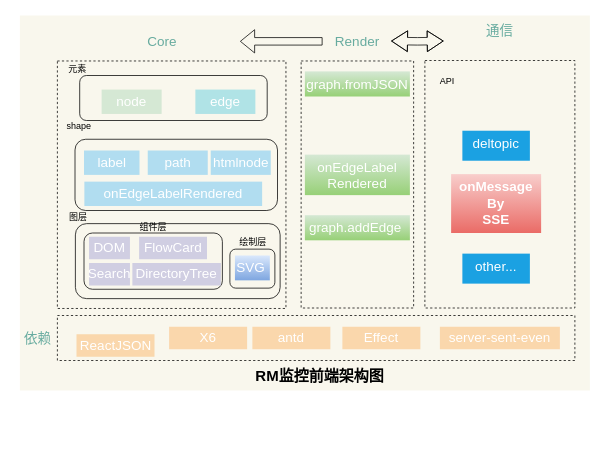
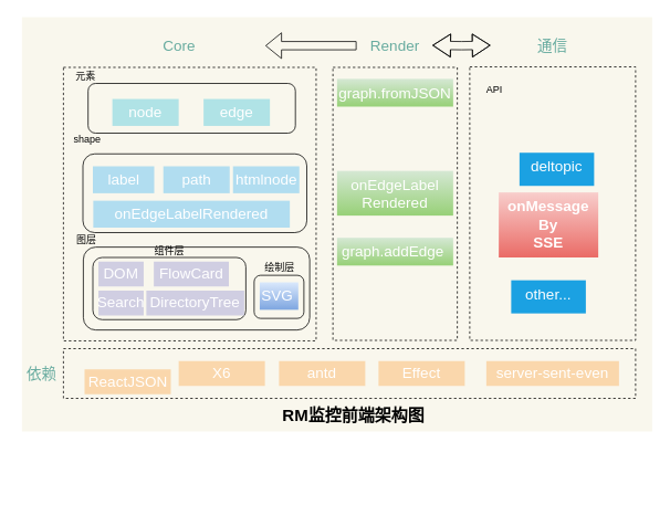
  <mxCell id="0" />
  <mxCell id="1" parent="0" />
  <mxCell id="2" style="edgeStyle=orthogonalEdgeStyle;rounded=0;orthogonalLoop=1;jettySize=auto;html=1;fontSize=20;fontColor=#67AB9F;strokeColor=#FFFFFF;" edge="1" parent="1" source="3"><mxGeometry relative="1" as="geometry"><mxPoint x="406" y="586.667" as="targetPoint" /></mxGeometry></mxCell>
  <mxCell id="3" value="" style="rounded=0;whiteSpace=wrap;html=1;labelBackgroundColor=none;fontSize=18;fillColor=#f9f7ed;strokeColor=none;" vertex="1" parent="1"><mxGeometry x="26" y="20" width="760" height="500" as="geometry" /></mxCell>
  <mxCell id="4" value="" style="rounded=1;whiteSpace=wrap;html=1;fontSize=18;fillColor=none;" vertex="1" parent="1"><mxGeometry x="306" y="331.5" width="60" height="52" as="geometry" /></mxCell>
  <mxCell id="5" value="" style="rounded=0;whiteSpace=wrap;html=1;fillColor=none;dashed=1;" vertex="1" parent="1"><mxGeometry x="76" y="80.63" width="304.75" height="330" as="geometry" /></mxCell>
  <mxCell id="6" value="元素" style="text;html=1;strokeColor=none;fillColor=none;align=center;verticalAlign=middle;whiteSpace=wrap;rounded=0;dashed=1;" vertex="1" parent="1"><mxGeometry x="73" y="77" width="60" height="30" as="geometry" /></mxCell>
  <mxCell id="7" value="shape" style="text;html=1;strokeColor=none;fillColor=none;align=center;verticalAlign=middle;whiteSpace=wrap;rounded=0;dashed=1;" vertex="1" parent="1"><mxGeometry x="75" y="153" width="60" height="30" as="geometry" /></mxCell>
  <mxCell id="8" value="图层" style="text;html=1;strokeColor=none;fillColor=none;align=center;verticalAlign=middle;whiteSpace=wrap;rounded=0;dashed=1;" vertex="1" parent="1"><mxGeometry x="74" y="274" width="60" height="30" as="geometry" /></mxCell>
  <mxCell id="9" style="edgeStyle=orthogonalEdgeStyle;rounded=0;orthogonalLoop=1;jettySize=auto;html=1;exitX=0.5;exitY=1;exitDx=0;exitDy=0;" edge="1" parent="1"><mxGeometry relative="1" as="geometry"><mxPoint x="198" y="160" as="sourcePoint" /><mxPoint x="198" y="160" as="targetPoint" /></mxGeometry></mxCell>
  <mxCell id="10" value="&lt;font color=&quot;#67ab9f&quot; style=&quot;font-size: 18px;&quot;&gt;Core&lt;/font&gt;" style="text;html=1;strokeColor=none;fillColor=none;align=center;verticalAlign=middle;whiteSpace=wrap;rounded=0;dashed=1;" vertex="1" parent="1"><mxGeometry x="185.5" y="40" width="60" height="30" as="geometry" /></mxCell>
  <mxCell id="11" value="&lt;font color=&quot;#67ab9f&quot; style=&quot;font-size: 18px;&quot;&gt;依赖&lt;/font&gt;" style="text;html=1;strokeColor=none;fillColor=none;align=center;verticalAlign=middle;whiteSpace=wrap;rounded=0;dashed=1;" vertex="1" parent="1"><mxGeometry x="20" y="436" width="60" height="30" as="geometry" /></mxCell>
  <mxCell id="12" value="" style="rounded=0;whiteSpace=wrap;html=1;fillColor=none;dashed=1;" vertex="1" parent="1"><mxGeometry x="566" y="80" width="200" height="330" as="geometry" /></mxCell>
  <mxCell id="13" value="" style="rounded=0;whiteSpace=wrap;html=1;fillColor=none;dashed=1;" vertex="1" parent="1"><mxGeometry x="76" y="420" width="690" height="60" as="geometry" /></mxCell>
- <mxCell id="14" value="&lt;font style=&quot;font-size: 18px;&quot; color=&quot;#ffffff&quot;&gt;node&lt;/font&gt;" style="rounded=0;whiteSpace=wrap;html=1;fillColor=#d5e8d4;strokeColor=none;" vertex="1" parent="1"><mxGeometry x="135" y="118.75" width="80" height="32.5" as="geometry" /></mxCell>
- <mxCell id="15" value="&lt;font style=&quot;font-size: 18px;&quot; color=&quot;#ffffff&quot;&gt;edge&lt;/font&gt;" style="rounded=0;whiteSpace=wrap;html=1;fillColor=#b0e3e6;strokeColor=none;" vertex="1" parent="1"><mxGeometry x="260" y="118.75" width="80" height="32.5" as="geometry" /></mxCell>
+ <mxCell id="14" value="&lt;font style=&quot;font-size: 18px;&quot; color=&quot;#ffffff&quot;&gt;node&lt;/font&gt;" style="rounded=0;whiteSpace=wrap;html=1;fillColor=#b0e3e6;strokeColor=none;" vertex="1" parent="1"><mxGeometry x="135" y="118.75" width="80" height="32.5" as="geometry" /></mxCell>
+ <mxCell id="15" value="&lt;font style=&quot;font-size: 18px;&quot; color=&quot;#ffffff&quot;&gt;edge&lt;/font&gt;" style="rounded=0;whiteSpace=wrap;html=1;fillColor=#b0e3e6;strokeColor=none;" vertex="1" parent="1"><mxGeometry x="245" y="118.75" width="80" height="32.5" as="geometry" /></mxCell>
  <mxCell id="16" value="" style="rounded=1;whiteSpace=wrap;html=1;fillColor=none;" vertex="1" parent="1"><mxGeometry x="99.5" y="185" width="270" height="95" as="geometry" /></mxCell>
  <mxCell id="17" value="&lt;font style=&quot;font-size: 18px;&quot; color=&quot;#ffffff&quot;&gt;label&lt;/font&gt;" style="rounded=0;whiteSpace=wrap;html=1;fillColor=#b1ddf0;strokeColor=none;" vertex="1" parent="1"><mxGeometry x="111.5" y="200" width="74" height="32.5" as="geometry" /></mxCell>
  <mxCell id="18" value="&lt;font style=&quot;font-size: 18px;&quot; color=&quot;#ffffff&quot;&gt;path&lt;/font&gt;" style="rounded=0;whiteSpace=wrap;html=1;fillColor=#b1ddf0;strokeColor=none;" vertex="1" parent="1"><mxGeometry x="196.5" y="200" width="80" height="32.5" as="geometry" /></mxCell>
  <mxCell id="19" value="&lt;font style=&quot;font-size: 18px;&quot; color=&quot;#ffffff&quot;&gt;htmlnode&lt;/font&gt;" style="rounded=0;whiteSpace=wrap;html=1;fillColor=#b1ddf0;strokeColor=none;" vertex="1" parent="1"><mxGeometry x="280.5" y="200" width="80" height="32.5" as="geometry" /></mxCell>
  <mxCell id="20" value="&lt;div class=&quot;lake-content&quot;&gt;&lt;span class=&quot;ne-text&quot;&gt;&lt;font color=&quot;#ffffff&quot; style=&quot;font-size: 18px;&quot;&gt;onEdgeLabelRendered&lt;/font&gt;&lt;/span&gt;&lt;/div&gt;" style="rounded=0;whiteSpace=wrap;html=1;fillColor=#b1ddf0;strokeColor=none;" vertex="1" parent="1"><mxGeometry x="112" y="241.5" width="237" height="32.5" as="geometry" /></mxCell>
  <mxCell id="21" value="" style="rounded=1;whiteSpace=wrap;html=1;fontSize=18;fillColor=none;" vertex="1" parent="1"><mxGeometry x="100" y="297.5" width="273" height="100" as="geometry" /></mxCell>
  <mxCell id="22" value="&lt;div class=&quot;lake-content&quot;&gt;&lt;span class=&quot;ne-text&quot;&gt;&lt;font color=&quot;#ffffff&quot;&gt;SVG&lt;/font&gt;&lt;/span&gt;&lt;/div&gt;" style="text;whiteSpace=wrap;html=1;fontSize=18;fillColor=#dae8fc;strokeColor=none;gradientColor=#7ea6e0;" vertex="1" parent="1"><mxGeometry x="312.75" y="340" width="46.5" height="33.13" as="geometry" /></mxCell>
  <mxCell id="23" value="" style="rounded=1;whiteSpace=wrap;html=1;fontSize=18;fillColor=none;" vertex="1" parent="1"><mxGeometry x="111.5" y="310" width="184.5" height="75" as="geometry" /></mxCell>
  <mxCell id="24" value="组件层" style="text;html=1;strokeColor=none;fillColor=none;align=center;verticalAlign=middle;whiteSpace=wrap;rounded=0;dashed=1;" vertex="1" parent="1"><mxGeometry x="173.75" y="288" width="60" height="30" as="geometry" /></mxCell>
  <mxCell id="25" value="&lt;font style=&quot;font-size: 18px;&quot; color=&quot;#ffffff&quot;&gt;DOM&lt;/font&gt;" style="rounded=0;whiteSpace=wrap;html=1;fillColor=#d0cee2;strokeColor=none;" vertex="1" parent="1"><mxGeometry x="118.25" y="315" width="54.5" height="30" as="geometry" /></mxCell>
  <mxCell id="26" value="&lt;div style=&quot;&quot;&gt;&lt;span style=&quot;font-size: 18px; color: rgb(255, 255, 255); background-color: initial;&quot;&gt;FlowCard&lt;/span&gt;&lt;/div&gt;" style="rounded=0;whiteSpace=wrap;html=1;fillColor=#d0cee2;strokeColor=none;align=center;" vertex="1" parent="1"><mxGeometry x="185" y="315" width="90.5" height="30" as="geometry" /></mxCell>
  <mxCell id="27" value="绘制层" style="text;html=1;strokeColor=none;fillColor=none;align=center;verticalAlign=middle;whiteSpace=wrap;rounded=0;dashed=1;" vertex="1" parent="1"><mxGeometry x="307.25" y="308" width="60" height="30" as="geometry" /></mxCell>
  <mxCell id="28" value="&lt;font color=&quot;#ffffff&quot;&gt;&lt;span style=&quot;font-size: 18px;&quot;&gt;Effect&lt;/span&gt;&lt;/font&gt;" style="rounded=0;whiteSpace=wrap;html=1;fillColor=#fad7ac;strokeColor=none;" vertex="1" parent="1"><mxGeometry x="456" y="435" width="104" height="30" as="geometry" /></mxCell>
- <mxCell id="29" value="&lt;font color=&quot;#ffffff&quot;&gt;&lt;span style=&quot;font-size: 18px;&quot;&gt;X6&lt;/span&gt;&lt;/font&gt;" style="rounded=0;whiteSpace=wrap;html=1;fillColor=#fad7ac;strokeColor=none;" vertex="1" parent="1"><mxGeometry x="225" y="435" width="104" height="30" as="geometry" /></mxCell>
+ <mxCell id="29" value="&lt;font color=&quot;#ffffff&quot;&gt;&lt;span style=&quot;font-size: 18px;&quot;&gt;X6&lt;/span&gt;&lt;/font&gt;" style="rounded=0;whiteSpace=wrap;html=1;fillColor=#fad7ac;strokeColor=none;" vertex="1" parent="1"><mxGeometry x="215" y="435" width="104" height="30" as="geometry" /></mxCell>
  <mxCell id="30" value="&lt;font color=&quot;#ffffff&quot;&gt;&lt;span style=&quot;font-size: 18px;&quot;&gt;antd&lt;/span&gt;&lt;/font&gt;" style="rounded=0;whiteSpace=wrap;html=1;fillColor=#fad7ac;strokeColor=none;" vertex="1" parent="1"><mxGeometry x="336" y="435" width="104" height="30" as="geometry" /></mxCell>
  <mxCell id="31" value="&lt;font color=&quot;#ffffff&quot;&gt;&lt;span style=&quot;font-size: 18px;&quot;&gt;ReactJSON&lt;/span&gt;&lt;/font&gt;" style="rounded=0;whiteSpace=wrap;html=1;fillColor=#fad7ac;strokeColor=none;" vertex="1" parent="1"><mxGeometry x="101.5" y="445" width="104" height="30" as="geometry" /></mxCell>
  <mxCell id="32" value="" style="rounded=1;whiteSpace=wrap;html=1;labelBackgroundColor=#FFFFFF;fontSize=18;fillColor=none;" vertex="1" parent="1"><mxGeometry x="105.75" y="100" width="250" height="60" as="geometry" /></mxCell>
  <mxCell id="33" value="&lt;span style=&quot;background-color: initial;&quot;&gt;&lt;font color=&quot;#ffffff&quot; style=&quot;font-size: 18px;&quot;&gt;server-sent-even&lt;/font&gt;&lt;/span&gt;" style="rounded=0;whiteSpace=wrap;html=1;fillColor=#fad7ac;strokeColor=none;" vertex="1" parent="1"><mxGeometry x="586" y="435" width="160" height="30" as="geometry" /></mxCell>
  <mxCell id="34" style="edgeStyle=orthogonalEdgeStyle;rounded=0;orthogonalLoop=1;jettySize=auto;html=1;exitX=0.5;exitY=1;exitDx=0;exitDy=0;fontSize=18;fontColor=#FFFFFF;" edge="1" parent="1" source="33" target="33"><mxGeometry relative="1" as="geometry" /></mxCell>
  <mxCell id="35" value="" style="rounded=1;whiteSpace=wrap;html=1;labelBackgroundColor=#FFFFFF;fontSize=18;fillColor=none;strokeColor=none;" vertex="1" parent="1"><mxGeometry x="596" y="110" width="130" height="260" as="geometry" /></mxCell>
- <mxCell id="36" value="&lt;div class=&quot;lake-content&quot;&gt;&lt;span class=&quot;ne-text&quot;&gt;deltopic &lt;/span&gt;&lt;/div&gt;" style="text;whiteSpace=wrap;html=1;fontSize=18;fillColor=#1ba1e2;strokeColor=none;fontColor=#ffffff;align=center;" vertex="1" parent="1"><mxGeometry x="616" y="173.63" width="90" height="40" as="geometry" /></mxCell>
+ <mxCell id="36" value="&lt;div class=&quot;lake-content&quot;&gt;&lt;span class=&quot;ne-text&quot;&gt;deltopic &lt;/span&gt;&lt;/div&gt;" style="text;whiteSpace=wrap;html=1;fontSize=18;fillColor=#1ba1e2;strokeColor=none;fontColor=#ffffff;align=center;" vertex="1" parent="1"><mxGeometry x="626" y="183.63" width="90" height="40" as="geometry" /></mxCell>
  <mxCell id="37" value="&lt;div class=&quot;lake-content&quot;&gt;&lt;span class=&quot;ne-text&quot;&gt;&lt;b style=&quot;&quot;&gt;&lt;font color=&quot;#ffffff&quot;&gt;&amp;nbsp;onMessage&amp;nbsp;&lt;/font&gt;&lt;/b&gt;&lt;/span&gt;&lt;/div&gt;&lt;div style=&quot;&quot; class=&quot;lake-content&quot;&gt;&lt;span class=&quot;ne-text&quot;&gt;&lt;b&gt;&lt;font color=&quot;#ffffff&quot;&gt;By&lt;/font&gt;&lt;/b&gt;&lt;/span&gt;&lt;/div&gt;&lt;div class=&quot;lake-content&quot;&gt;&lt;span class=&quot;ne-text&quot;&gt;&lt;b style=&quot;&quot;&gt;&lt;font color=&quot;#ffffff&quot;&gt;SSE&lt;/font&gt;&lt;/b&gt;&lt;/span&gt;&lt;/div&gt;" style="text;whiteSpace=wrap;html=1;fontSize=18;align=center;fillColor=#f8cecc;strokeColor=none;gradientColor=#ea6b66;" vertex="1" parent="1"><mxGeometry x="601" y="231.5" width="120" height="78.5" as="geometry" /></mxCell>
  <mxCell id="38" value="" style="rounded=0;whiteSpace=wrap;html=1;fillColor=none;dashed=1;" vertex="1" parent="1"><mxGeometry x="401" y="80.63" width="150" height="329.37" as="geometry" /></mxCell>
  <mxCell id="39" value="&lt;div class=&quot;lake-content&quot;&gt;&lt;span class=&quot;ne-text&quot;&gt;other...&lt;/span&gt;&lt;/div&gt;" style="text;whiteSpace=wrap;html=1;fontSize=18;fillColor=#1ba1e2;strokeColor=none;fontColor=#ffffff;align=center;" vertex="1" parent="1"><mxGeometry x="616" y="337.5" width="90" height="40" as="geometry" /></mxCell>
  <mxCell id="40" value="&lt;div class=&quot;lake-content&quot;&gt;&lt;div class=&quot;lake-content&quot;&gt;&lt;span class=&quot;ne-text&quot;&gt;&lt;font color=&quot;#ffffff&quot;&gt;graph.fromJSON&lt;/font&gt;&lt;/span&gt;&lt;/div&gt;&lt;/div&gt;" style="text;whiteSpace=wrap;html=1;fontSize=18;fillColor=#d5e8d4;strokeColor=none;align=center;gradientColor=#97d077;" vertex="1" parent="1"><mxGeometry x="406" y="94.5" width="140" height="33.5" as="geometry" /></mxCell>
  <mxCell id="41" value="&lt;font style=&quot;font-size: 18px;&quot; color=&quot;#ffffff&quot;&gt;Search&lt;/font&gt;" style="rounded=0;whiteSpace=wrap;html=1;fillColor=#d0cee2;strokeColor=none;" vertex="1" parent="1"><mxGeometry x="118.25" y="350" width="54.5" height="30" as="geometry" /></mxCell>
  <mxCell id="42" value="&lt;div style=&quot;&quot;&gt;&lt;div class=&quot;lake-content&quot;&gt;&lt;span class=&quot;ne-text&quot;&gt;&lt;font style=&quot;font-size: 18px;&quot; color=&quot;#ffffff&quot;&gt;DirectoryTree&lt;/font&gt;&lt;/span&gt;&lt;/div&gt;&lt;/div&gt;" style="rounded=0;whiteSpace=wrap;html=1;fillColor=#d0cee2;strokeColor=none;align=center;" vertex="1" parent="1"><mxGeometry x="176" y="350" width="118" height="30" as="geometry" /></mxCell>
  <mxCell id="43" value="&lt;div class=&quot;lake-content&quot;&gt;&lt;div class=&quot;lake-content&quot;&gt;&lt;font color=&quot;#ffffff&quot;&gt;graph.addEdge&amp;nbsp;&lt;/font&gt;&lt;br&gt;&lt;/div&gt;&lt;/div&gt;" style="text;whiteSpace=wrap;html=1;fontSize=18;fillColor=#d5e8d4;strokeColor=none;align=center;gradientColor=#97d077;" vertex="1" parent="1"><mxGeometry x="406" y="286.25" width="140" height="33.5" as="geometry" /></mxCell>
  <mxCell id="44" value="&lt;div class=&quot;lake-content&quot;&gt;&lt;div class=&quot;lake-content&quot;&gt;&lt;font color=&quot;#ffffff&quot;&gt;onEdgeLabel&lt;/font&gt;&lt;/div&gt;&lt;div class=&quot;lake-content&quot;&gt;&lt;font color=&quot;#ffffff&quot;&gt;Rendered&lt;/font&gt;&lt;br&gt;&lt;/div&gt;&lt;/div&gt;" style="text;whiteSpace=wrap;html=1;fontSize=18;fillColor=#d5e8d4;strokeColor=none;align=center;gradientColor=#97d077;" vertex="1" parent="1"><mxGeometry x="406" y="205.5" width="140" height="54" as="geometry" /></mxCell>
  <mxCell id="45" value="&lt;font color=&quot;#67ab9f&quot;&gt;Render&lt;/font&gt;" style="text;html=1;strokeColor=none;fillColor=none;align=center;verticalAlign=middle;whiteSpace=wrap;rounded=0;labelBackgroundColor=none;fontSize=18;fontColor=#FFFFFF;" vertex="1" parent="1"><mxGeometry x="446" y="40" width="60" height="30" as="geometry" /></mxCell>
- <mxCell id="46" value="&lt;font color=&quot;#67ab9f&quot;&gt;通信&lt;/font&gt;" style="text;html=1;strokeColor=none;fillColor=none;align=center;verticalAlign=middle;whiteSpace=wrap;rounded=0;labelBackgroundColor=none;fontSize=18;fontColor=#FFFFFF;" vertex="1" parent="1"><mxGeometry x="636" y="25" width="60" height="30" as="geometry" /></mxCell>
+ <mxCell id="46" value="&lt;font color=&quot;#67ab9f&quot;&gt;通信&lt;/font&gt;" style="text;html=1;strokeColor=none;fillColor=none;align=center;verticalAlign=middle;whiteSpace=wrap;rounded=0;labelBackgroundColor=none;fontSize=18;fontColor=#FFFFFF;" vertex="1" parent="1"><mxGeometry x="636" y="40" width="60" height="30" as="geometry" /></mxCell>
  <mxCell id="47" value="&lt;font style=&quot;font-size: 12px;&quot;&gt;API&lt;/font&gt;" style="text;html=1;strokeColor=none;fillColor=none;align=center;verticalAlign=middle;whiteSpace=wrap;rounded=0;labelBackgroundColor=none;fontSize=18;fontColor=#000000;" vertex="1" parent="1"><mxGeometry x="566" y="91" width="60" height="30" as="geometry" /></mxCell>
  <mxCell id="48" value="" style="shape=flexArrow;endArrow=classic;startArrow=classic;html=1;rounded=0;fontSize=12;fontColor=#000000;endWidth=16.667;endSize=6.778;startWidth=16.667;startSize=6.778;" edge="1" parent="1"><mxGeometry width="100" height="100" relative="1" as="geometry"><mxPoint x="521" y="54" as="sourcePoint" /><mxPoint x="591" y="54" as="targetPoint" /><Array as="points"><mxPoint x="556" y="54.44" /></Array></mxGeometry></mxCell>
  <mxCell id="49" value="" style="shape=flexArrow;endArrow=classic;html=1;rounded=0;fontSize=12;fontColor=#000000;" edge="1" parent="1"><mxGeometry width="50" height="50" relative="1" as="geometry"><mxPoint x="429.5" y="54.44" as="sourcePoint" /><mxPoint x="319.5" y="54.44" as="targetPoint" /></mxGeometry></mxCell>
  <mxCell id="50" value="&lt;font size=&quot;1&quot; style=&quot;&quot;&gt;&lt;b style=&quot;font-size: 20px;&quot;&gt;RM监控前端架构图&lt;/b&gt;&lt;/font&gt;" style="text;html=1;strokeColor=none;fillColor=none;align=center;verticalAlign=middle;whiteSpace=wrap;rounded=0;labelBackgroundColor=none;fontSize=12;fontColor=#000000;" vertex="1" parent="1"><mxGeometry x="327.87" y="480" width="196.25" height="40" as="geometry" /></mxCell>
